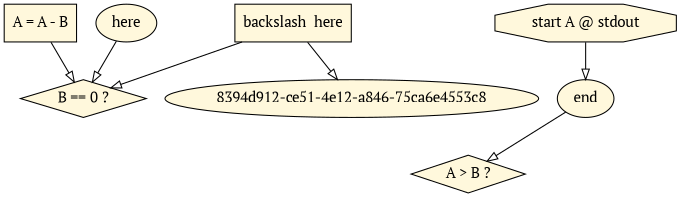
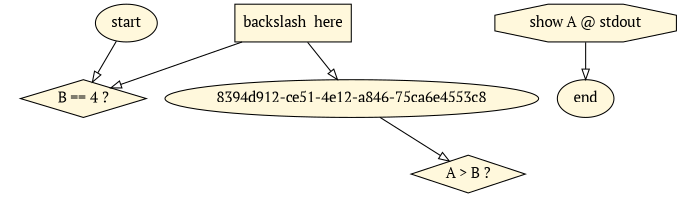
  digraph {
    fontname="PT Serif"
    node [fillcolor=cornsilk fontname="PT Serif" shape=ellipse style=filled]
    edge [arrowhead=onormal fontname="PT Serif"]
-   n1 [label="B == 0 ?" shape=diamond]
-   n2 [label="start A @ stdout" shape=octagon]
+   n1 [label="B == 4 ?" shape=diamond]
+   n2 [label="show A @ stdout" shape=octagon]
    n3 [label=end]
    n4 [label="A > B ?" shape=diamond]
    "8394d912-ce51-4e12-a846-75ca6e4553c8"
-   n6 [label="A = A - B" shape=box]
    n7 [label="backslash \ here" shape=box]
-   n8 [label=here]
+   n8 [label=start]
    n2 -> n3
-   n3 -> n4
-   n6 -> n1
+   "8394d912-ce51-4e12-a846-75ca6e4553c8" -> n4
    n7 -> n1
    n7 -> "8394d912-ce51-4e12-a846-75ca6e4553c8"
    n8 -> n1
  }
